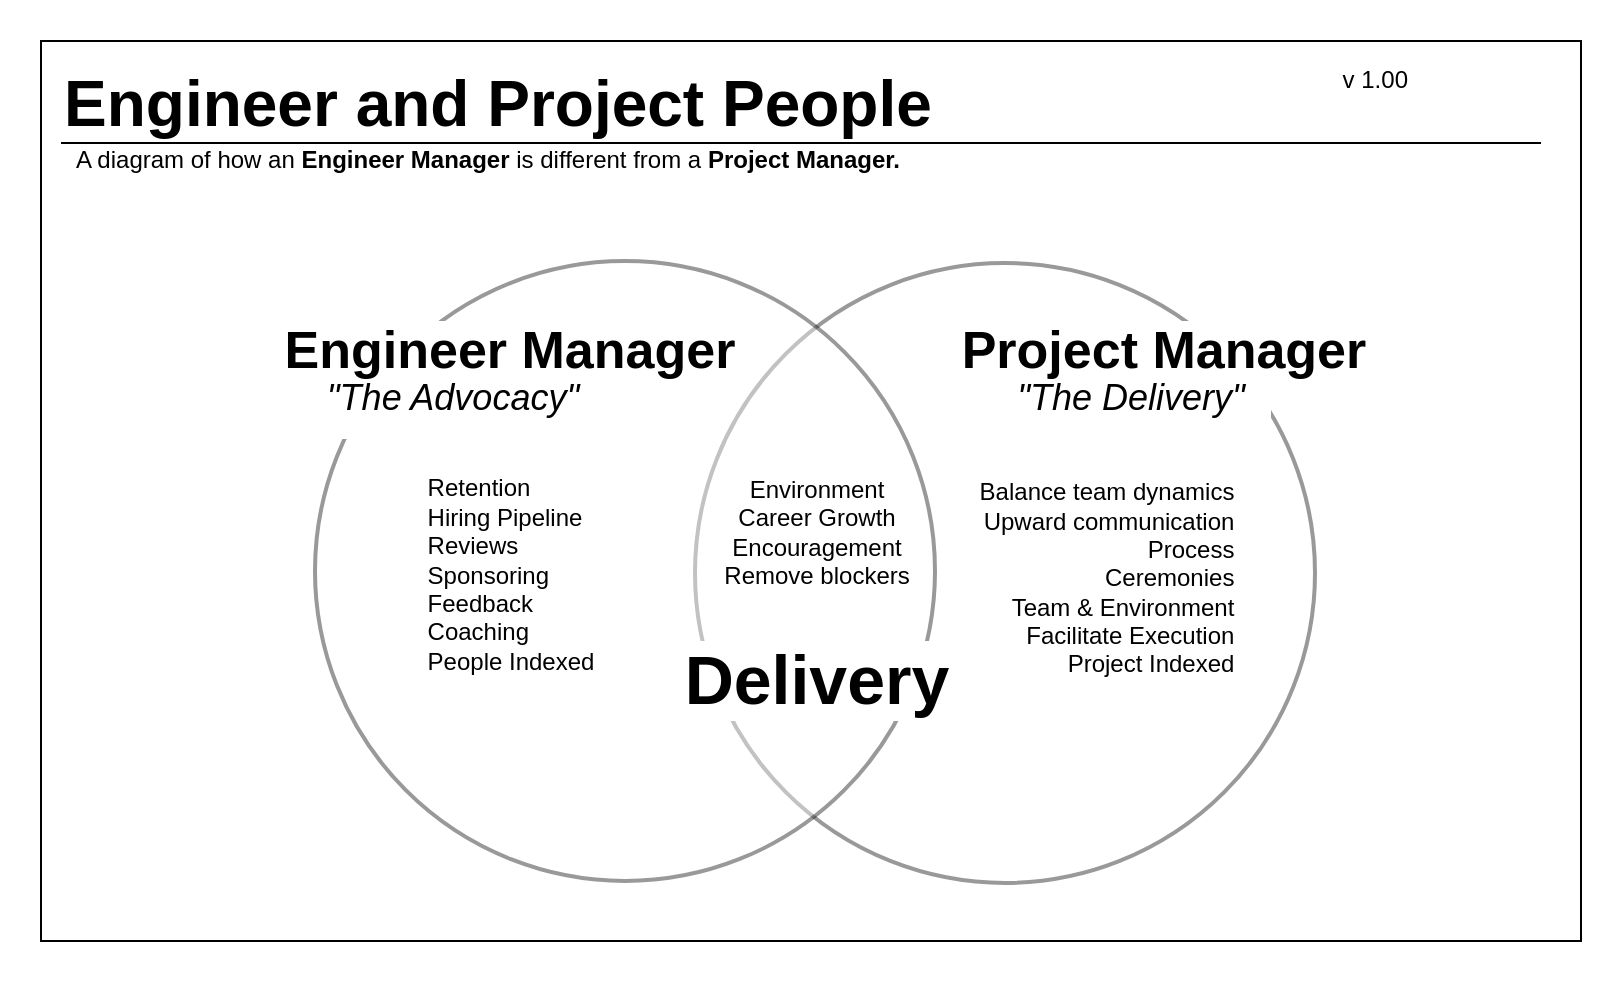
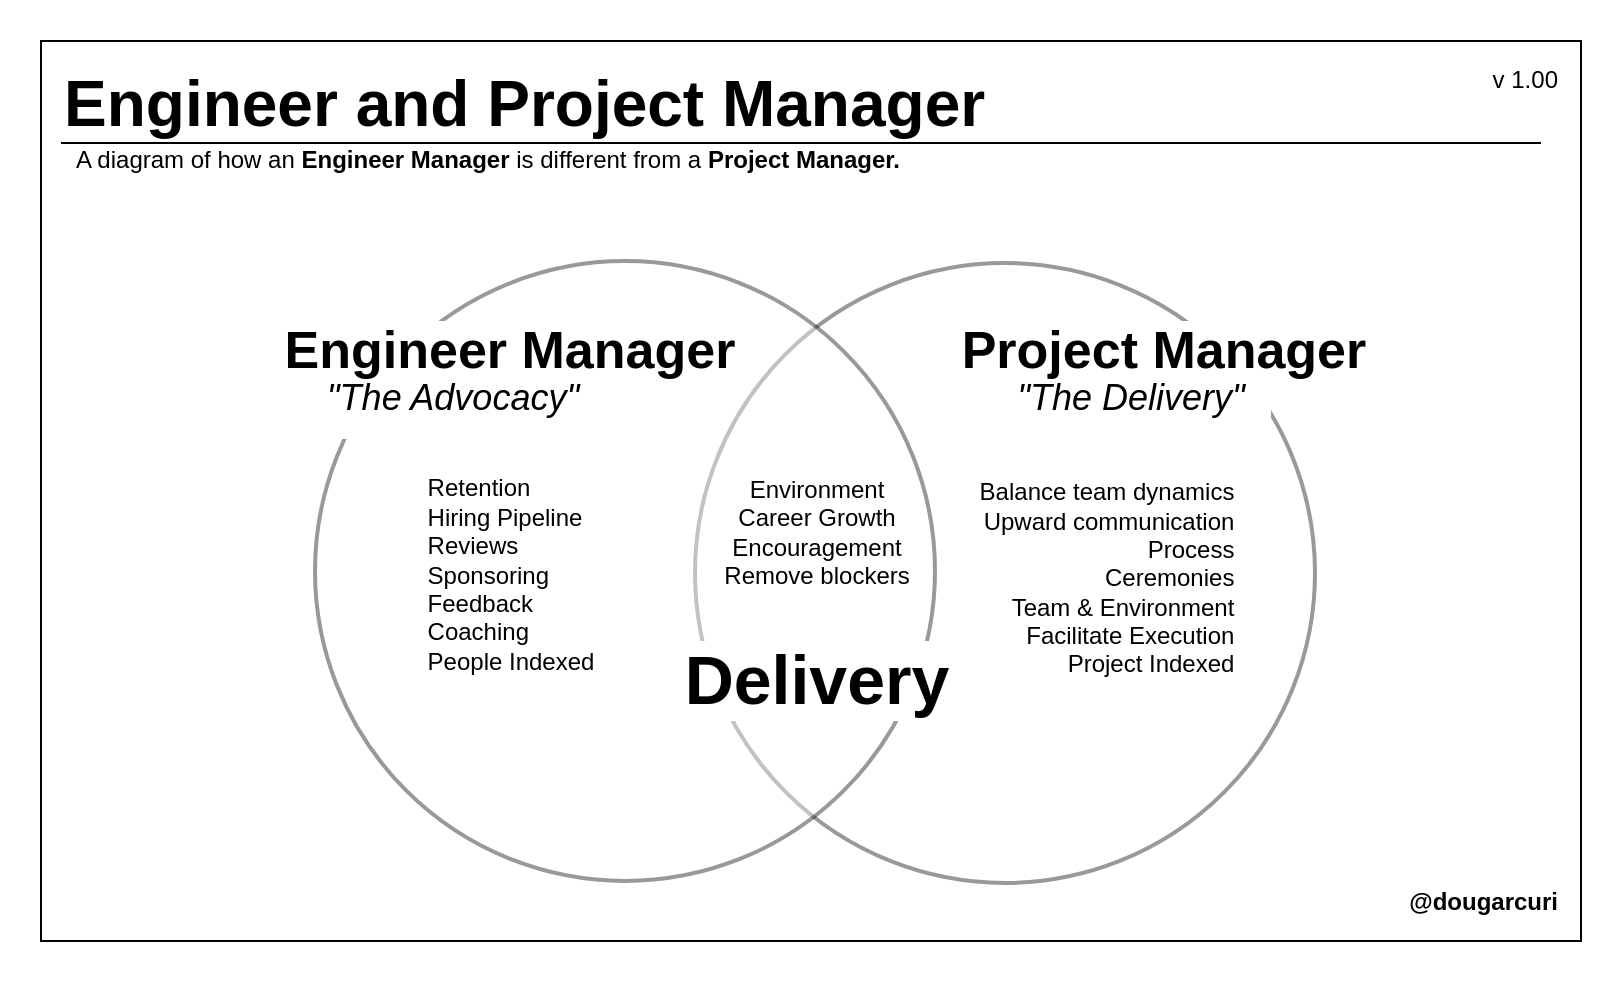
  <mxCell id="0" />
  <mxCell id="1" parent="0" />
  <mxCell id="2" value="" style="rounded=0;whiteSpace=wrap;html=1;align=center;fillColor=none;" parent="1" vertex="1"><mxGeometry x="20" y="20" width="770" height="450" as="geometry" /></mxCell>
- <mxCell id="3" value="&lt;b&gt;&lt;font style=&quot;font-size: 32px;&quot;&gt;Engineer and Project People&lt;/font&gt;&lt;/b&gt;" style="text;html=1;resizable=0;points=[];autosize=1;align=left;verticalAlign=top;spacingTop=-4;" parent="1" vertex="1"><mxGeometry x="30" y="30" width="480" height="50" as="geometry" /></mxCell>
+ <mxCell id="3" value="&lt;b&gt;&lt;font style=&quot;font-size: 32px;&quot;&gt;Engineer and Project Manager&lt;/font&gt;&lt;/b&gt;" style="text;html=1;resizable=0;points=[];autosize=1;align=left;verticalAlign=top;spacingTop=-4;" parent="1" vertex="1"><mxGeometry x="30" y="30" width="480" height="50" as="geometry" /></mxCell>
  <mxCell id="4" value="&amp;nbsp; A diagram of how an&lt;b&gt; Engineer Manager&lt;/b&gt; is different&amp;nbsp;from a &lt;b&gt;Project Manager.&lt;/b&gt;" style="text;html=1;resizable=0;points=[];align=left;verticalAlign=middle;labelBackgroundColor=#ffffff;" parent="1" vertex="1" connectable="0"><mxGeometry x="29.997" y="79.995" as="geometry" /></mxCell>
- <mxCell id="6" value="v 1.00" style="text;html=1;align=right;verticalAlign=middle;resizable=0;points=[];;autosize=1;" parent="1" vertex="1"><mxGeometry x="655" y="30" width="50" height="20" as="geometry" /></mxCell>
+ <mxCell id="5" value="@dougarcuri" style="text;html=1;align=right;verticalAlign=middle;resizable=0;points=[];;autosize=1;fontStyle=1" parent="1" vertex="1"><mxGeometry x="690" y="441" width="90" height="20" as="geometry" /></mxCell>
+ <mxCell id="6" value="v 1.00" style="text;html=1;align=right;verticalAlign=middle;resizable=0;points=[];;autosize=1;" parent="1" vertex="1"><mxGeometry x="730" y="30" width="50" height="20" as="geometry" /></mxCell>
  <mxCell id="7" value="" style="group;fillColor=none;" parent="1" vertex="1" connectable="0"><mxGeometry x="140" y="129.997" width="609.997" height="311.0" as="geometry" /></mxCell>
  <mxCell id="8" value="" style="ellipse;whiteSpace=wrap;html=1;aspect=fixed;opacity=40;align=right;rotation=90;strokeWidth=2;" parent="7" vertex="1"><mxGeometry x="206.997" y="1" width="310" height="310" as="geometry" /></mxCell>
  <mxCell id="9" value="" style="ellipse;whiteSpace=wrap;html=1;aspect=fixed;opacity=40;align=right;rotation=90;strokeWidth=2;" parent="7" vertex="1"><mxGeometry x="16.997" width="310" height="310" as="geometry" /></mxCell>
  <mxCell id="10" value="Delivery" style="text;html=1;strokeColor=none;fillColor=default;align=center;verticalAlign=middle;whiteSpace=wrap;rounded=0;labelBackgroundColor=none;fontSize=34;fontColor=#000000;rotation=0;fontStyle=1" parent="7" vertex="1"><mxGeometry x="189.5" y="190" width="157" height="40" as="geometry" /></mxCell>
  <mxCell id="11" value="&lt;p style=&quot;line-height: 1.2; margin-top: 0pt; margin-bottom: 0pt;&quot; dir=&quot;ltr&quot;&gt;&lt;/p&gt;&lt;p style=&quot;line-height: 1.2; margin-top: 0pt; margin-bottom: 0pt;&quot; dir=&quot;ltr&quot;&gt;&lt;/p&gt;&lt;p style=&quot;line-height: 1.2; margin-top: 0pt; margin-bottom: 0pt;&quot; dir=&quot;ltr&quot;&gt;&lt;/p&gt;&lt;p style=&quot;line-height: 1.2; margin-top: 0pt; margin-bottom: 0pt;&quot; dir=&quot;ltr&quot;&gt;&lt;/p&gt;&lt;p style=&quot;line-height: 1.2; margin-top: 0pt; margin-bottom: 0pt;&quot; dir=&quot;ltr&quot;&gt;&lt;/p&gt;&lt;p style=&quot;line-height: 1.2; margin-top: 0pt; margin-bottom: 0pt;&quot; dir=&quot;ltr&quot;&gt;&lt;/p&gt;&lt;p style=&quot;line-height: 1.2; margin-top: 0pt; margin-bottom: 0pt;&quot; dir=&quot;ltr&quot;&gt;&lt;/p&gt;&lt;p style=&quot;text-align: left; line-height: 1.2; margin-top: 0pt; margin-bottom: 0pt;&quot; dir=&quot;ltr&quot;&gt;&lt;font style=&quot;font-size: 12px;&quot;&gt;&lt;br&gt;&lt;/font&gt;&lt;/p&gt;&lt;span style=&quot;font-family: Calibri, sans-serif; background-color: transparent; font-variant-numeric: normal; font-variant-east-asian: normal; font-variant-alternates: normal; font-variant-position: normal; vertical-align: baseline;&quot;&gt;&lt;div style=&quot;text-align: left;&quot;&gt;&lt;span style=&quot;background-color: transparent;&quot;&gt;Retention&lt;/span&gt;&lt;/div&gt;&lt;/span&gt;&lt;span style=&quot;font-family: Calibri, sans-serif; background-color: transparent; font-variant-numeric: normal; font-variant-east-asian: normal; font-variant-alternates: normal; font-variant-position: normal; vertical-align: baseline;&quot;&gt;&lt;div style=&quot;text-align: left;&quot;&gt;&lt;span style=&quot;background-color: transparent;&quot;&gt;Hiring Pipeline&lt;/span&gt;&lt;/div&gt;&lt;/span&gt;&lt;span style=&quot;font-family: Calibri, sans-serif; background-color: transparent; font-variant-numeric: normal; font-variant-east-asian: normal; font-variant-alternates: normal; font-variant-position: normal; vertical-align: baseline;&quot;&gt;&lt;div style=&quot;text-align: left;&quot;&gt;&lt;span style=&quot;background-color: transparent;&quot;&gt;Reviews&lt;/span&gt;&lt;/div&gt;&lt;/span&gt;&lt;span style=&quot;font-family: Calibri, sans-serif; background-color: transparent; font-variant-numeric: normal; font-variant-east-asian: normal; font-variant-alternates: normal; font-variant-position: normal; vertical-align: baseline;&quot;&gt;&lt;div style=&quot;text-align: left;&quot;&gt;&lt;span style=&quot;background-color: transparent;&quot;&gt;Sponsoring&lt;/span&gt;&lt;/div&gt;&lt;/span&gt;&lt;span style=&quot;font-family: Calibri, sans-serif; background-color: transparent; font-variant-numeric: normal; font-variant-east-asian: normal; font-variant-alternates: normal; font-variant-position: normal; vertical-align: baseline;&quot;&gt;&lt;div style=&quot;text-align: left;&quot;&gt;&lt;span style=&quot;background-color: transparent;&quot;&gt;Feedback&lt;/span&gt;&lt;/div&gt;&lt;/span&gt;&lt;span style=&quot;font-family: Calibri, sans-serif; background-color: transparent; font-variant-numeric: normal; font-variant-east-asian: normal; font-variant-alternates: normal; font-variant-position: normal; vertical-align: baseline;&quot;&gt;&lt;div style=&quot;text-align: left;&quot;&gt;&lt;span style=&quot;background-color: transparent;&quot;&gt;Coaching&lt;/span&gt;&lt;/div&gt;&lt;/span&gt;&lt;span style=&quot;font-family: Calibri, sans-serif; background-color: transparent; font-variant-numeric: normal; font-variant-east-asian: normal; font-variant-alternates: normal; font-variant-position: normal; vertical-align: baseline;&quot;&gt;&lt;div style=&quot;text-align: left;&quot;&gt;&lt;span style=&quot;background-color: transparent;&quot;&gt;People Indexed&lt;/span&gt;&lt;/div&gt;&lt;/span&gt;&lt;p&gt;&lt;/p&gt;&lt;span id=&quot;docs-internal-guid-f8f91cb1-7fff-f952-4215-82bd4a0a5b76&quot;&gt;&lt;div style=&quot;text-align: left;&quot;&gt;&lt;/div&gt;&lt;/span&gt;" style="text;html=1;align=center;verticalAlign=middle;resizable=0;points=[];autosize=1;strokeColor=none;fillColor=none;rotation=0;" parent="7" vertex="1"><mxGeometry x="59.997" y="86" width="110" height="140" as="geometry" /></mxCell>
  <mxCell id="12" value="Environment&lt;br&gt;Career Growth&lt;br&gt;Encouragement&lt;br&gt;Remove blockers" style="text;html=1;align=center;verticalAlign=middle;resizable=0;points=[];autosize=1;strokeColor=none;fillColor=none;rotation=0;" parent="7" vertex="1"><mxGeometry x="207.997" y="101" width="120" height="70" as="geometry" /></mxCell>
  <mxCell id="13" value="&lt;p style=&quot;line-height: 1.2; margin-top: 0pt; margin-bottom: 0pt;&quot; dir=&quot;ltr&quot;&gt;&lt;/p&gt;&lt;p style=&quot;line-height: 1.2; margin-top: 0pt; margin-bottom: 0pt;&quot; dir=&quot;ltr&quot;&gt;&lt;/p&gt;&lt;p style=&quot;line-height: 1.2; margin-top: 0pt; margin-bottom: 0pt;&quot; dir=&quot;ltr&quot;&gt;&lt;/p&gt;&lt;p style=&quot;line-height: 1.2; margin-top: 0pt; margin-bottom: 0pt;&quot; dir=&quot;ltr&quot;&gt;&lt;/p&gt;&lt;p style=&quot;line-height: 1.2; margin-top: 0pt; margin-bottom: 0pt;&quot; dir=&quot;ltr&quot;&gt;&lt;/p&gt;&lt;p style=&quot;line-height: 1.2; margin-top: 0pt; margin-bottom: 0pt;&quot; dir=&quot;ltr&quot;&gt;&lt;/p&gt;&lt;p style=&quot;line-height: 1.2; margin-top: 0pt; margin-bottom: 0pt;&quot; dir=&quot;ltr&quot;&gt;&lt;/p&gt;&lt;div&gt;&lt;/div&gt;&lt;span style=&quot;font-family: Calibri, sans-serif; background-color: transparent; font-variant-numeric: normal; font-variant-east-asian: normal; font-variant-alternates: normal; font-variant-position: normal; vertical-align: baseline;&quot;&gt;&lt;div style=&quot;text-align: right;&quot;&gt;&lt;span style=&quot;background-color: transparent;&quot;&gt;Balance team dynamics&lt;/span&gt;&lt;/div&gt;&lt;/span&gt;&lt;span style=&quot;font-family: Calibri, sans-serif; background-color: transparent; font-variant-numeric: normal; font-variant-east-asian: normal; font-variant-alternates: normal; font-variant-position: normal; vertical-align: baseline;&quot;&gt;&lt;div style=&quot;text-align: right;&quot;&gt;&lt;span style=&quot;background-color: transparent;&quot;&gt;Upward communication&lt;/span&gt;&lt;/div&gt;&lt;/span&gt;&lt;span style=&quot;font-family: Calibri, sans-serif; background-color: transparent; font-variant-numeric: normal; font-variant-east-asian: normal; font-variant-alternates: normal; font-variant-position: normal; vertical-align: baseline;&quot;&gt;&lt;div style=&quot;text-align: right;&quot;&gt;&lt;span style=&quot;background-color: transparent;&quot;&gt;Process&lt;/span&gt;&lt;/div&gt;&lt;/span&gt;&lt;span style=&quot;font-family: Calibri, sans-serif; background-color: transparent; font-variant-numeric: normal; font-variant-east-asian: normal; font-variant-alternates: normal; font-variant-position: normal; vertical-align: baseline;&quot;&gt;&lt;div style=&quot;text-align: right;&quot;&gt;&lt;span style=&quot;background-color: transparent;&quot;&gt;Ceremonies&lt;/span&gt;&lt;/div&gt;&lt;/span&gt;&lt;span style=&quot;font-family: Calibri, sans-serif; background-color: transparent; font-variant-numeric: normal; font-variant-east-asian: normal; font-variant-alternates: normal; font-variant-position: normal; vertical-align: baseline;&quot;&gt;&lt;div style=&quot;text-align: right;&quot;&gt;&lt;span style=&quot;background-color: transparent;&quot;&gt;Team &amp;amp; Environment&lt;/span&gt;&lt;/div&gt;&lt;/span&gt;&lt;span style=&quot;font-family: Calibri, sans-serif; background-color: transparent; font-variant-numeric: normal; font-variant-east-asian: normal; font-variant-alternates: normal; font-variant-position: normal; vertical-align: baseline;&quot;&gt;&lt;div style=&quot;text-align: right;&quot;&gt;&lt;span style=&quot;background-color: transparent;&quot;&gt;Facilitate Execution&lt;/span&gt;&lt;/div&gt;&lt;/span&gt;&lt;span style=&quot;font-family: Calibri, sans-serif; background-color: transparent; font-variant-numeric: normal; font-variant-east-asian: normal; font-variant-alternates: normal; font-variant-position: normal; vertical-align: baseline;&quot;&gt;&lt;div style=&quot;text-align: right;&quot;&gt;&lt;span style=&quot;background-color: transparent;&quot;&gt;Project Indexed&lt;/span&gt;&lt;/div&gt;&lt;/span&gt;&lt;p&gt;&lt;/p&gt;&lt;font style=&quot;font-size: 12px;&quot;&gt;&lt;div style=&quot;text-align: right;&quot;&gt;&lt;/div&gt;&lt;span id=&quot;docs-internal-guid-825a013e-7fff-d448-8ae5-689d9141e04f&quot;&gt;&lt;/span&gt;&lt;/font&gt;" style="text;html=1;align=center;verticalAlign=middle;resizable=0;points=[];autosize=1;strokeColor=none;fillColor=none;rotation=0;" parent="7" vertex="1"><mxGeometry x="337.997" y="100" width="150" height="130" as="geometry" /></mxCell>
  <mxCell id="14" value="&lt;i&gt;&lt;font&gt;&quot;The Advocacy&quot;&lt;/font&gt;&lt;/i&gt;" style="text;html=1;align=center;verticalAlign=middle;resizable=0;points=[];autosize=1;strokeColor=none;fillColor=default;fontSize=18;fontColor=#000000;rotation=0;" parent="7" vertex="1"><mxGeometry x="11.42" y="49.003" width="150" height="40" as="geometry" /></mxCell>
  <mxCell id="15" value="" style="group;rotation=0;" parent="7" vertex="1" connectable="0"><mxGeometry y="30.003" width="230" height="53.999" as="geometry" /></mxCell>
  <mxCell id="16" value="&lt;font style=&quot;font-size: 26px;&quot;&gt;Engineer Manager&lt;/font&gt;" style="text;html=1;strokeColor=none;fillColor=default;align=center;verticalAlign=middle;whiteSpace=wrap;rounded=0;labelBackgroundColor=none;fontSize=26;fontColor=#000000;rotation=0;fontStyle=1" parent="15" vertex="1"><mxGeometry width="230" height="30" as="geometry" /></mxCell>
  <mxCell id="17" value="&lt;i&gt;&lt;font&gt;&quot;The Delivery&quot;&lt;/font&gt;&lt;/i&gt;" style="text;html=1;align=center;verticalAlign=middle;resizable=0;points=[];autosize=1;strokeColor=none;fillColor=default;fontSize=18;fontColor=#000000;rotation=0;" vertex="1" parent="7"><mxGeometry x="355" y="49.003" width="140" height="40" as="geometry" /></mxCell>
  <mxCell id="18" value="" style="group;rotation=0;" vertex="1" connectable="0" parent="7"><mxGeometry x="327" y="30.003" width="230" height="53.999" as="geometry" /></mxCell>
  <mxCell id="19" value="&lt;font style=&quot;font-size: 26px;&quot;&gt;Project Manager&lt;/font&gt;" style="text;html=1;strokeColor=none;fillColor=default;align=center;verticalAlign=middle;whiteSpace=wrap;rounded=0;labelBackgroundColor=none;fontSize=26;fontColor=#000000;rotation=0;fontStyle=1" vertex="1" parent="18"><mxGeometry width="230" height="30" as="geometry" /></mxCell>
  <mxCell id="20" value="" style="endArrow=none;html=1;rounded=0;" parent="1" edge="1"><mxGeometry width="50" height="50" relative="1" as="geometry"><mxPoint x="30" y="71" as="sourcePoint" /><mxPoint x="770" y="71" as="targetPoint" /></mxGeometry></mxCell>
